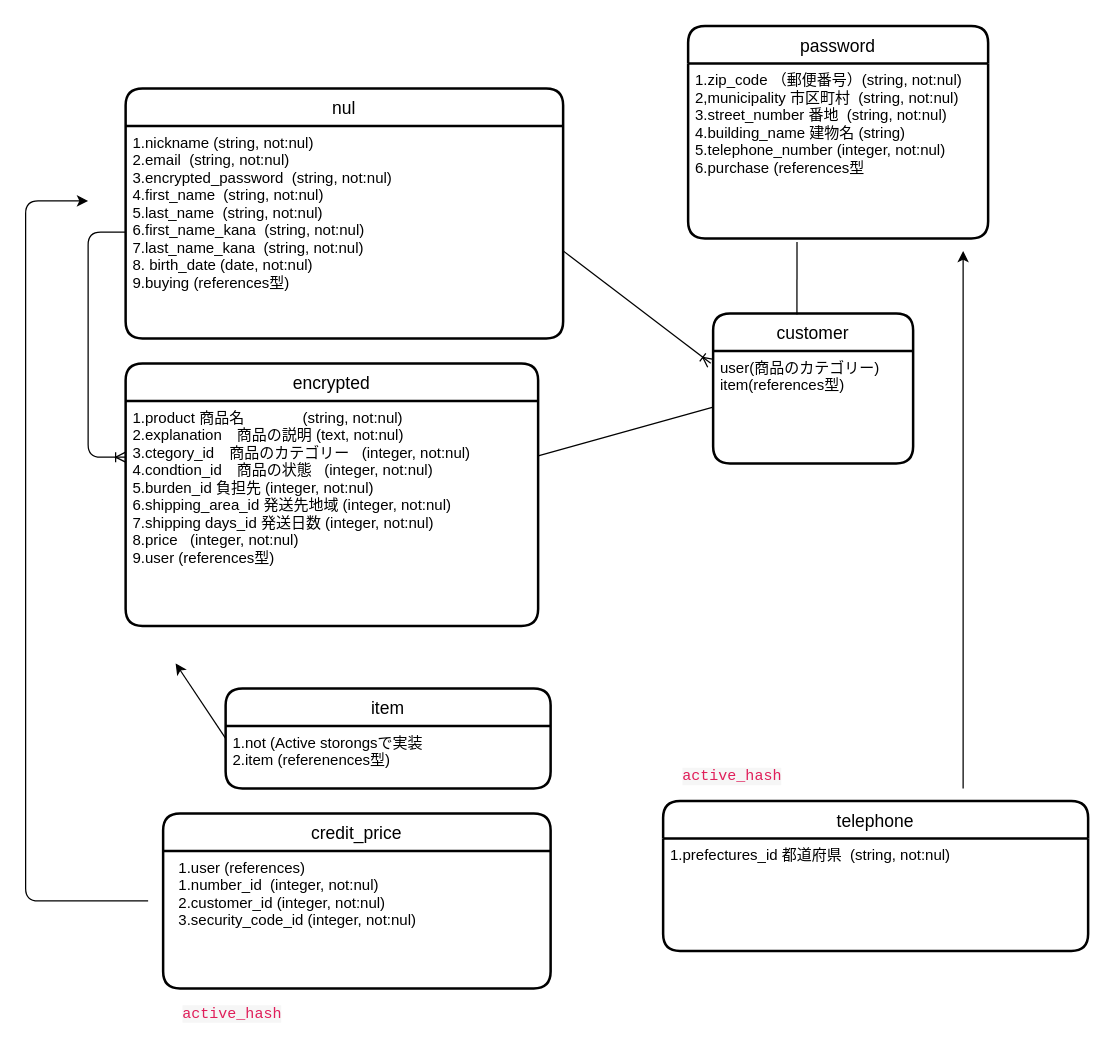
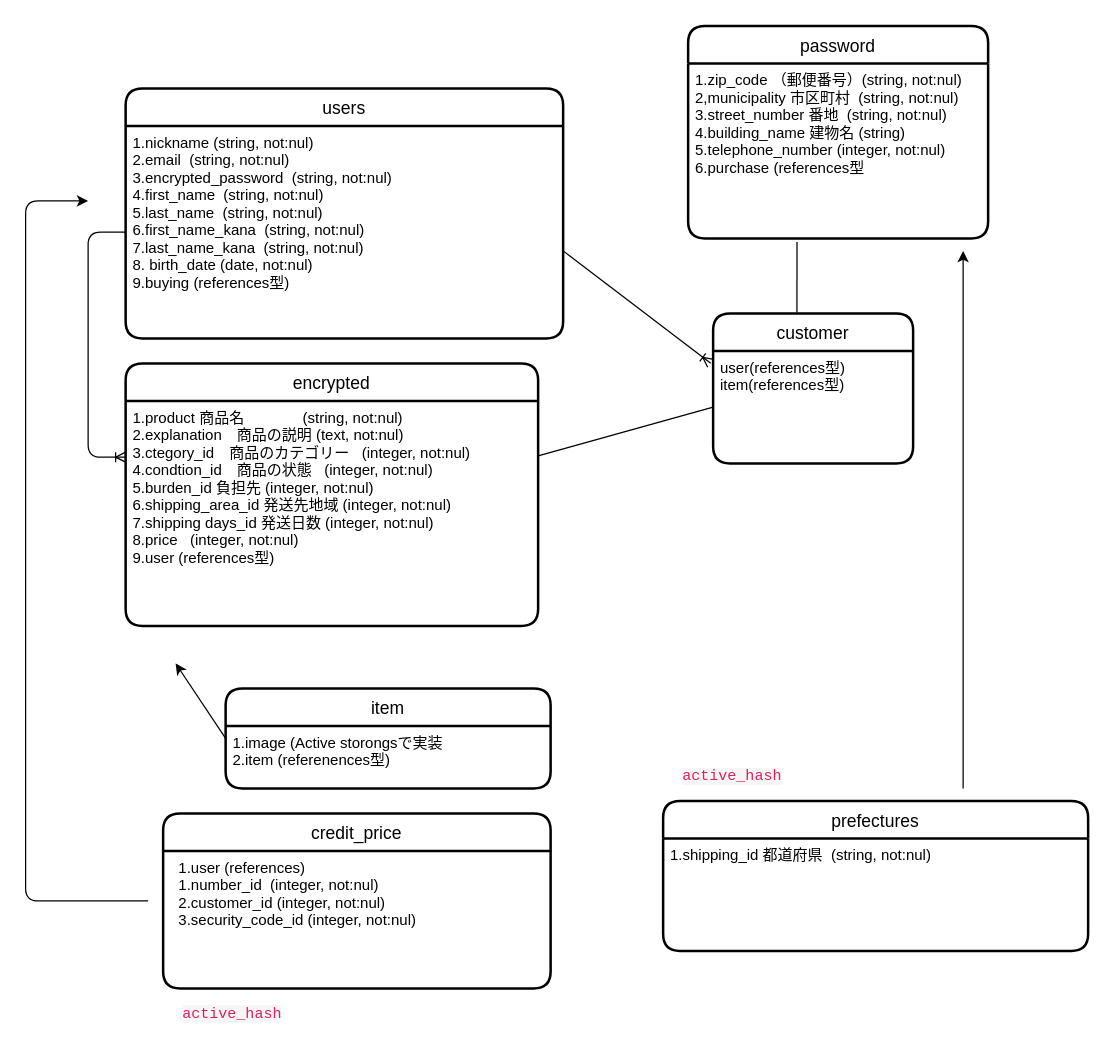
  <mxCell id="0" />
  <mxCell id="1" parent="0" />
- <mxCell id="2" value="nul" style="swimlane;childLayout=stackLayout;horizontal=1;startSize=30;horizontalStack=0;rounded=1;fontSize=14;fontStyle=0;strokeWidth=2;resizeParent=0;resizeLast=1;shadow=0;dashed=0;align=center;" parent="1" vertex="1"><mxGeometry x="100" y="70" width="350" height="200" as="geometry" /></mxCell>
+ <mxCell id="2" value="users" style="swimlane;childLayout=stackLayout;horizontal=1;startSize=30;horizontalStack=0;rounded=1;fontSize=14;fontStyle=0;strokeWidth=2;resizeParent=0;resizeLast=1;shadow=0;dashed=0;align=center;" parent="1" vertex="1"><mxGeometry x="100" y="70" width="350" height="200" as="geometry" /></mxCell>
  <mxCell id="3" value="1.nickname (string, not:nul)&#10;2.email  (string, not:nul)&#10;3.encrypted_password  (string, not:nul)&#10;4.first_name  (string, not:nul)&#10;5.last_name  (string, not:nul)&#10;6.first_name_kana  (string, not:nul)&#10;7.last_name_kana  (string, not:nul)&#10;8. birth_date (date, not:nul)&#10;9.buying (references型) &#10;" style="align=left;strokeColor=none;fillColor=none;spacingLeft=4;fontSize=12;verticalAlign=top;resizable=0;rotatable=0;part=1;" parent="2" vertex="1"><mxGeometry y="30" width="350" height="170" as="geometry" /></mxCell>
  <mxCell id="4" value="credit_price" style="swimlane;childLayout=stackLayout;horizontal=1;startSize=30;horizontalStack=0;rounded=1;fontSize=14;fontStyle=0;strokeWidth=2;resizeParent=0;resizeLast=1;shadow=0;dashed=0;align=center;" parent="1" vertex="1"><mxGeometry x="130" y="650" width="310" height="140" as="geometry" /></mxCell>
  <mxCell id="5" value="  1.user (references)&#10;  1.number_id  (integer, not:nul)&#10;  2.customer_id (integer, not:nul)&#10;  3.security_code_id (integer, not:nul)&#10;" style="align=left;strokeColor=none;fillColor=none;spacingLeft=4;fontSize=12;verticalAlign=top;resizable=0;rotatable=0;part=1;" parent="4" vertex="1"><mxGeometry y="30" width="310" height="110" as="geometry" /></mxCell>
  <mxCell id="6" value="encrypted" style="swimlane;childLayout=stackLayout;horizontal=1;startSize=30;horizontalStack=0;rounded=1;fontSize=14;fontStyle=0;strokeWidth=2;resizeParent=0;resizeLast=1;shadow=0;dashed=0;align=center;" parent="1" vertex="1"><mxGeometry x="100" y="290" width="330" height="210" as="geometry" /></mxCell>
  <mxCell id="7" value="1.product 商品名              (string, not:nul)&#10;2.explanation　商品の説明 (text, not:nul)&#10;3.ctegory_id　商品のカテゴリー   (integer, not:nul)&#10;4.condtion_id　商品の状態   (integer, not:nul)&#10;5.burden_id 負担先 (integer, not:nul)&#10;6.shipping_area_id 発送先地域 (integer, not:nul)&#10;7.shipping days_id 発送日数 (integer, not:nul)&#10;8.price   (integer, not:nul) &#10;9.user (references型)&#10;" style="align=left;strokeColor=none;fillColor=none;spacingLeft=4;fontSize=12;verticalAlign=top;resizable=0;rotatable=0;part=1;" parent="6" vertex="1"><mxGeometry y="30" width="330" height="180" as="geometry" /></mxCell>
  <mxCell id="8" value="password" style="swimlane;childLayout=stackLayout;horizontal=1;startSize=30;horizontalStack=0;rounded=1;fontSize=14;fontStyle=0;strokeWidth=2;resizeParent=0;resizeLast=1;shadow=0;dashed=0;align=center;" parent="1" vertex="1"><mxGeometry x="550" y="20" width="240" height="170" as="geometry" /></mxCell>
  <mxCell id="9" value="1.zip_code （郵便番号）(string, not:nul)&#10;2,municipality 市区町村  (string, not:nul)&#10;3.street_number 番地  (string, not:nul)&#10;4.building_name 建物名 (string)&#10;5.telephone_number (integer, not:nul)&#10;6.purchase (references型" style="align=left;strokeColor=none;fillColor=none;spacingLeft=4;fontSize=12;verticalAlign=top;resizable=0;rotatable=0;part=1;" parent="8" vertex="1"><mxGeometry y="30" width="240" height="140" as="geometry" /></mxCell>
  <mxCell id="10" value="" style="swimlane;childLayout=stackLayout;horizontal=1;startSize=30;horizontalStack=0;rounded=1;fontSize=14;fontStyle=0;strokeWidth=2;resizeParent=0;resizeLast=1;shadow=0;dashed=0;align=center;" parent="8" vertex="1"><mxGeometry y="170" width="240" as="geometry" /></mxCell>
  <mxCell id="11" value="item" style="swimlane;childLayout=stackLayout;horizontal=1;startSize=30;horizontalStack=0;rounded=1;fontSize=14;fontStyle=0;strokeWidth=2;resizeParent=0;resizeLast=1;shadow=0;dashed=0;align=center;" parent="1" vertex="1"><mxGeometry x="180" y="550" width="260" height="80" as="geometry" /></mxCell>
- <mxCell id="12" value="1.not (Active storongsで実装&#10;2.item (referenences型)" style="align=left;strokeColor=none;fillColor=none;spacingLeft=4;fontSize=12;verticalAlign=top;resizable=0;rotatable=0;part=1;" parent="11" vertex="1"><mxGeometry y="30" width="260" height="50" as="geometry" /></mxCell>
+ <mxCell id="12" value="1.image (Active storongsで実装&#10;2.item (referenences型)" style="align=left;strokeColor=none;fillColor=none;spacingLeft=4;fontSize=12;verticalAlign=top;resizable=0;rotatable=0;part=1;" parent="11" vertex="1"><mxGeometry y="30" width="260" height="50" as="geometry" /></mxCell>
  <mxCell id="13" value="" style="fontSize=12;html=1;endArrow=ERoneToMany;exitX=0;exitY=0.5;exitDx=0;exitDy=0;entryX=0;entryY=0.25;entryDx=0;entryDy=0;" parent="1" source="3" target="7" edge="1"><mxGeometry width="100" height="100" relative="1" as="geometry"><mxPoint x="470" y="380" as="sourcePoint" /><mxPoint x="550" y="340" as="targetPoint" /><Array as="points"><mxPoint x="70" y="185" /><mxPoint x="70" y="365" /></Array></mxGeometry></mxCell>
- <mxCell id="14" value="telephone" style="swimlane;childLayout=stackLayout;horizontal=1;startSize=30;horizontalStack=0;rounded=1;fontSize=14;fontStyle=0;strokeWidth=2;resizeParent=0;resizeLast=1;shadow=0;dashed=0;align=center;" parent="1" vertex="1"><mxGeometry x="530" y="640" width="340" height="120" as="geometry" /></mxCell>
- <mxCell id="15" value="1.prefectures_id 都道府県  (string, not:nul)" style="align=left;strokeColor=none;fillColor=none;spacingLeft=4;fontSize=12;verticalAlign=top;resizable=0;rotatable=0;part=1;" parent="14" vertex="1"><mxGeometry y="30" width="340" height="90" as="geometry" /></mxCell>
+ <mxCell id="14" value="prefectures" style="swimlane;childLayout=stackLayout;horizontal=1;startSize=30;horizontalStack=0;rounded=1;fontSize=14;fontStyle=0;strokeWidth=2;resizeParent=0;resizeLast=1;shadow=0;dashed=0;align=center;" parent="1" vertex="1"><mxGeometry x="530" y="640" width="340" height="120" as="geometry" /></mxCell>
+ <mxCell id="15" value="1.shipping_id 都道府県  (string, not:nul)" style="align=left;strokeColor=none;fillColor=none;spacingLeft=4;fontSize=12;verticalAlign=top;resizable=0;rotatable=0;part=1;" parent="14" vertex="1"><mxGeometry y="30" width="340" height="90" as="geometry" /></mxCell>
  <mxCell id="16" value="&lt;span style=&quot;color: rgb(224 , 30 , 90) ; font-family: &amp;#34;monaco&amp;#34; , &amp;#34;menlo&amp;#34; , &amp;#34;consolas&amp;#34; , &amp;#34;courier new&amp;#34; , monospace ; background-color: rgba(29 , 28 , 29 , 0.04)&quot;&gt;active_hash&lt;/span&gt;" style="text;html=1;align=center;verticalAlign=middle;resizable=0;points=[];autosize=1;" parent="1" vertex="1"><mxGeometry x="540" y="610" width="90" height="20" as="geometry" /></mxCell>
  <mxCell id="17" value="" style="endArrow=classic;html=1;exitX=0;exitY=0.5;exitDx=0;exitDy=0;" parent="1" source="11" edge="1"><mxGeometry width="50" height="50" relative="1" as="geometry"><mxPoint x="540" y="470" as="sourcePoint" /><mxPoint x="140" y="530" as="targetPoint" /></mxGeometry></mxCell>
  <mxCell id="18" value="customer" style="swimlane;childLayout=stackLayout;horizontal=1;startSize=30;horizontalStack=0;rounded=1;fontSize=14;fontStyle=0;strokeWidth=2;resizeParent=0;resizeLast=1;shadow=0;dashed=0;align=center;" parent="1" vertex="1"><mxGeometry x="570" y="250" width="160" height="120" as="geometry" /></mxCell>
- <mxCell id="19" value="user(商品のカテゴリー) &#10;item(references型) " style="align=left;strokeColor=none;fillColor=none;spacingLeft=4;fontSize=12;verticalAlign=top;resizable=0;rotatable=0;part=1;" parent="18" vertex="1"><mxGeometry y="30" width="160" height="90" as="geometry" /></mxCell>
+ <mxCell id="19" value="user(references型) &#10;item(references型) " style="align=left;strokeColor=none;fillColor=none;spacingLeft=4;fontSize=12;verticalAlign=top;resizable=0;rotatable=0;part=1;" parent="18" vertex="1"><mxGeometry y="30" width="160" height="90" as="geometry" /></mxCell>
  <mxCell id="20" value="" style="fontSize=12;html=1;endArrow=ERoneToMany;entryX=-0.012;entryY=0.111;entryDx=0;entryDy=0;entryPerimeter=0;" parent="1" target="19" edge="1"><mxGeometry width="100" height="100" relative="1" as="geometry"><mxPoint x="450" y="200" as="sourcePoint" /><mxPoint x="550" y="100" as="targetPoint" /></mxGeometry></mxCell>
  <mxCell id="21" value="" style="endArrow=none;html=1;rounded=0;exitX=0.363;exitY=1.021;exitDx=0;exitDy=0;exitPerimeter=0;entryX=0.419;entryY=0.008;entryDx=0;entryDy=0;entryPerimeter=0;" parent="1" source="9" target="18" edge="1"><mxGeometry relative="1" as="geometry"><mxPoint x="490" y="300" as="sourcePoint" /><mxPoint x="650" y="300" as="targetPoint" /></mxGeometry></mxCell>
  <mxCell id="22" value="" style="endArrow=classic;html=1;" parent="1" edge="1"><mxGeometry width="50" height="50" relative="1" as="geometry"><mxPoint x="770" y="630" as="sourcePoint" /><mxPoint x="770" y="200" as="targetPoint" /></mxGeometry></mxCell>
  <mxCell id="23" value="&lt;span style=&quot;color: rgb(224 , 30 , 90) ; font-family: &amp;#34;monaco&amp;#34; , &amp;#34;menlo&amp;#34; , &amp;#34;consolas&amp;#34; , &amp;#34;courier new&amp;#34; , monospace ; background-color: rgba(29 , 28 , 29 , 0.04)&quot;&gt;active_hash&lt;/span&gt;" style="text;html=1;align=center;verticalAlign=middle;resizable=0;points=[];autosize=1;" parent="1" vertex="1"><mxGeometry x="30" y="800" width="310" height="20" as="geometry" /></mxCell>
  <mxCell id="24" value="" style="endArrow=classic;html=1;" parent="1" edge="1"><mxGeometry width="50" height="50" relative="1" as="geometry"><mxPoint x="118" y="720" as="sourcePoint" /><mxPoint x="70" y="160" as="targetPoint" /><Array as="points"><mxPoint x="20" y="720" /><mxPoint x="20" y="160" /></Array></mxGeometry></mxCell>
  <mxCell id="25" value="" style="endArrow=none;html=1;rounded=0;entryX=0;entryY=0.5;entryDx=0;entryDy=0;" edge="1" parent="1" source="7" target="19"><mxGeometry relative="1" as="geometry"><mxPoint x="280" y="350" as="sourcePoint" /><mxPoint x="440" y="350" as="targetPoint" /></mxGeometry></mxCell>
